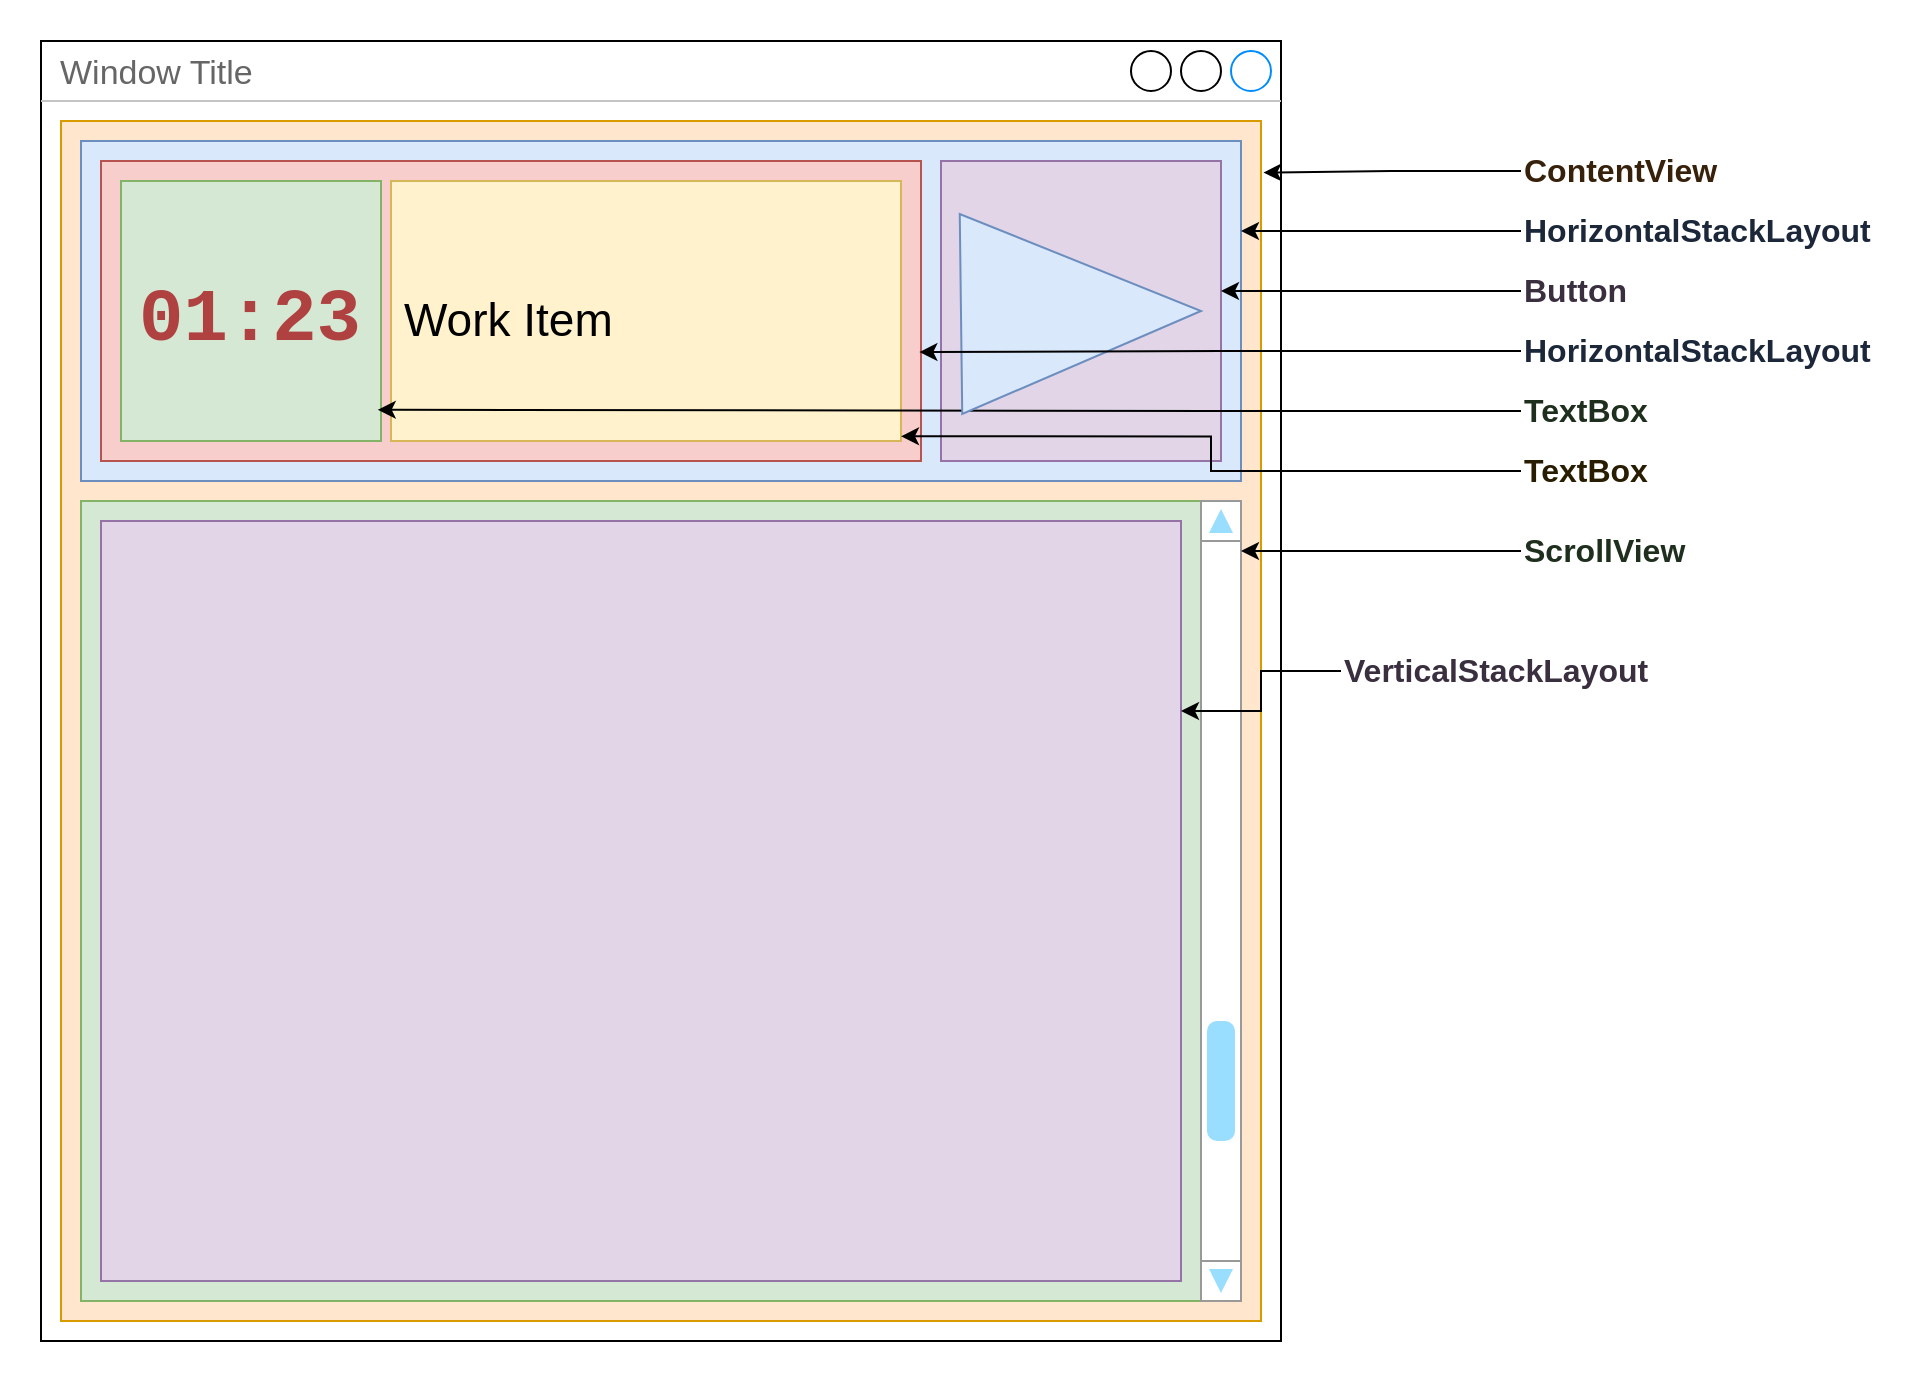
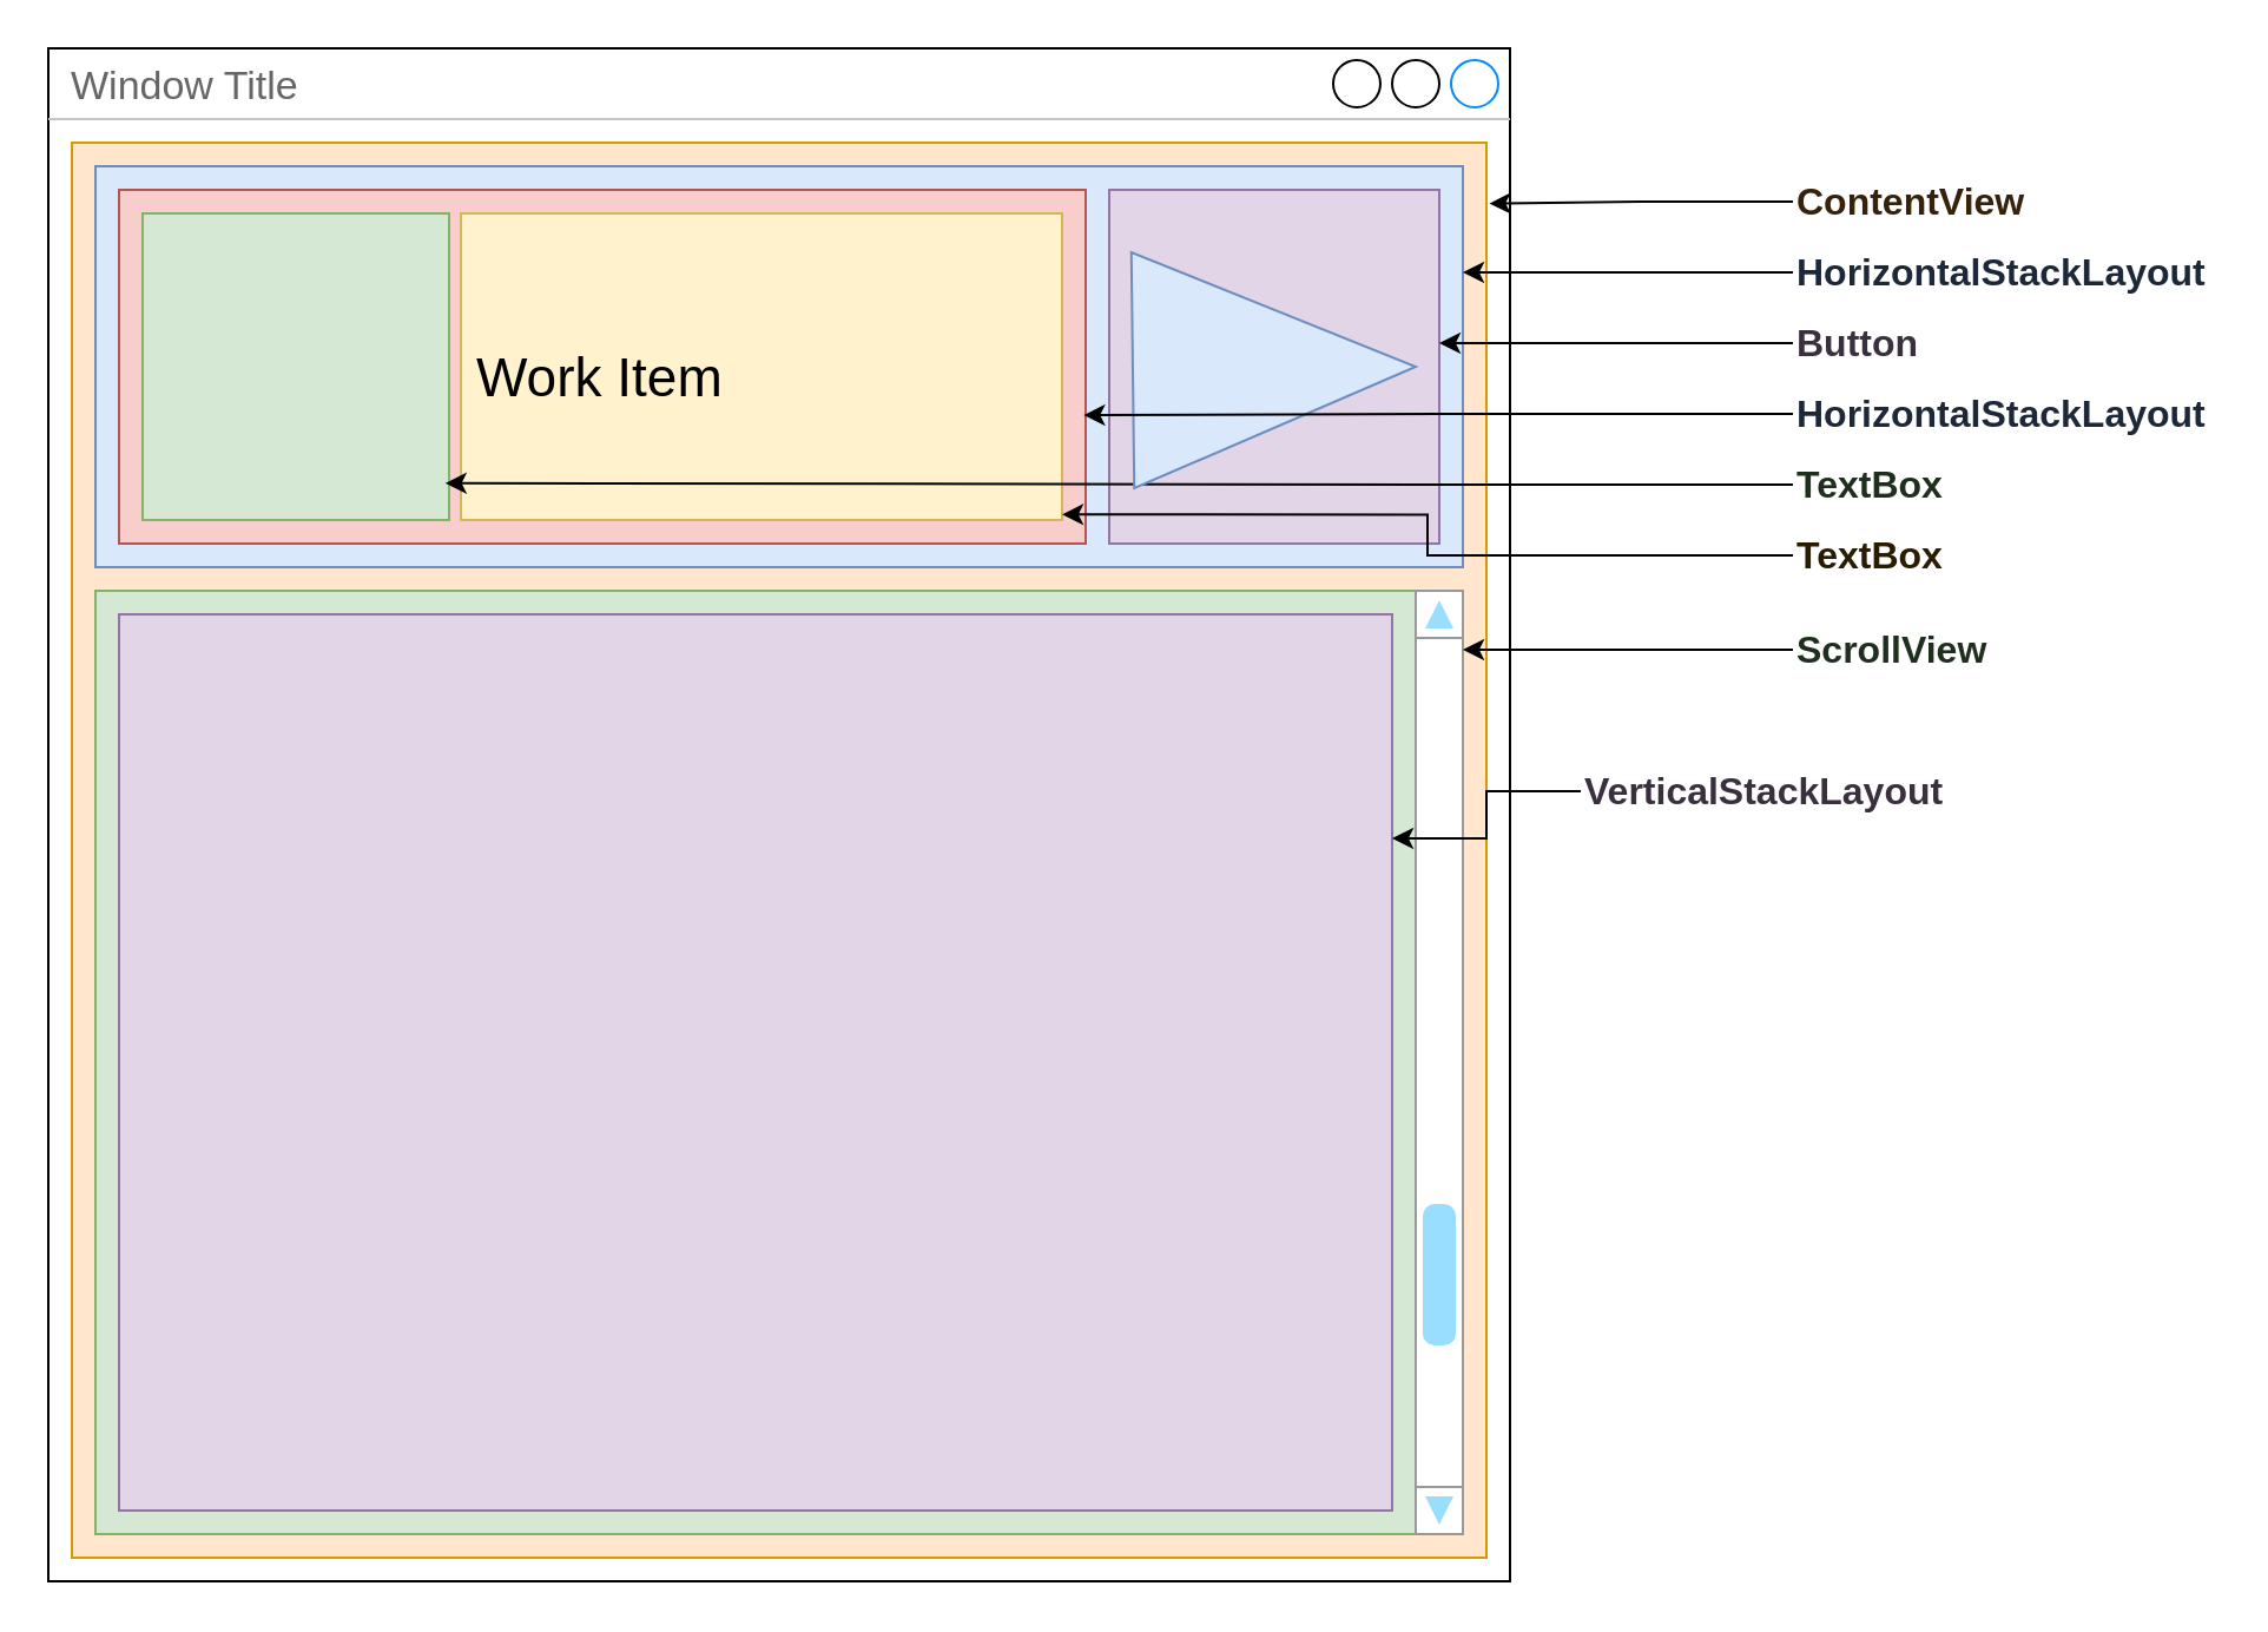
  <mxCell id="0" />
  <mxCell id="1" parent="0" />
  <mxCell id="2" value="Window Title" style="strokeWidth=1;shadow=0;dashed=0;align=center;html=1;shape=mxgraph.mockup.containers.window;align=left;verticalAlign=top;spacingLeft=8;strokeColor2=#008cff;strokeColor3=#c4c4c4;fontColor=#666666;mainText=;fontSize=17;labelBackgroundColor=none;whiteSpace=wrap;" vertex="1" parent="1"><mxGeometry x="20" y="20" width="620" height="650" as="geometry" /></mxCell>
  <mxCell id="3" value="" style="rounded=0;whiteSpace=wrap;html=1;fillColor=#ffe6cc;strokeColor=#d79b00;" vertex="1" parent="1"><mxGeometry x="30" y="60" width="600" height="600" as="geometry" /></mxCell>
  <mxCell id="4" value="" style="rounded=0;whiteSpace=wrap;html=1;fillColor=#dae8fc;strokeColor=#6c8ebf;" vertex="1" parent="1"><mxGeometry x="40" y="70" width="580" height="170" as="geometry" /></mxCell>
  <mxCell id="5" value="" style="rounded=0;whiteSpace=wrap;html=1;fillColor=#d5e8d4;strokeColor=#82b366;" vertex="1" parent="1"><mxGeometry x="40" y="250" width="580" height="400" as="geometry" /></mxCell>
  <mxCell id="6" value="" style="verticalLabelPosition=bottom;shadow=0;dashed=0;align=center;html=1;verticalAlign=top;strokeWidth=1;shape=mxgraph.mockup.navigation.scrollBar;strokeColor=#999999;barPos=20;fillColor2=#99ddff;strokeColor2=none;direction=north;" vertex="1" parent="1"><mxGeometry x="600" y="250" width="20" height="400" as="geometry" /></mxCell>
  <mxCell id="7" value="ContentView" style="text;strokeColor=none;align=left;fillColor=none;html=1;verticalAlign=middle;whiteSpace=wrap;rounded=0;fontSize=16;fontColor=#37210b;fontStyle=1" vertex="1" parent="1"><mxGeometry x="760" y="70" width="60" height="30" as="geometry" /></mxCell>
  <mxCell id="8" value="ScrollView" style="text;strokeColor=none;align=left;fillColor=none;html=1;verticalAlign=middle;whiteSpace=wrap;rounded=0;fontSize=16;fontColor=#1f2f1e;fontStyle=1" vertex="1" parent="1"><mxGeometry x="760" y="260" width="180" height="30" as="geometry" /></mxCell>
  <mxCell id="9" value="HorizontalStackLayout" style="text;strokeColor=none;align=left;fillColor=none;html=1;verticalAlign=middle;whiteSpace=wrap;rounded=0;fontSize=16;fontColor=#1c2839;fontStyle=1" vertex="1" parent="1"><mxGeometry x="760" y="100" width="180" height="30" as="geometry" /></mxCell>
  <mxCell id="10" style="edgeStyle=orthogonalEdgeStyle;rounded=0;orthogonalLoop=1;jettySize=auto;html=1;entryX=1.002;entryY=0.043;entryDx=0;entryDy=0;entryPerimeter=0;" edge="1" parent="1" source="7" target="3"><mxGeometry relative="1" as="geometry" /></mxCell>
  <mxCell id="11" style="edgeStyle=orthogonalEdgeStyle;rounded=0;orthogonalLoop=1;jettySize=auto;html=1;" edge="1" parent="1" source="9"><mxGeometry relative="1" as="geometry"><mxPoint x="620" y="115" as="targetPoint" /></mxGeometry></mxCell>
  <mxCell id="12" style="edgeStyle=orthogonalEdgeStyle;rounded=0;orthogonalLoop=1;jettySize=auto;html=1;" edge="1" parent="1" source="8"><mxGeometry relative="1" as="geometry"><mxPoint x="620" y="275" as="targetPoint" /></mxGeometry></mxCell>
  <mxCell id="13" value="" style="rounded=0;whiteSpace=wrap;html=1;fillColor=#e1d5e7;strokeColor=#9673a6;fontColor=#3a2f3f;" vertex="1" parent="1"><mxGeometry x="50" y="260" width="540" height="380" as="geometry" /></mxCell>
  <mxCell id="14" style="edgeStyle=orthogonalEdgeStyle;rounded=0;orthogonalLoop=1;jettySize=auto;html=1;entryX=1;entryY=0.25;entryDx=0;entryDy=0;" edge="1" parent="1" source="15" target="13"><mxGeometry relative="1" as="geometry" /></mxCell>
  <mxCell id="15" value="VerticalStackLayout" style="text;strokeColor=none;align=left;fillColor=none;html=1;verticalAlign=middle;whiteSpace=wrap;rounded=0;fontSize=16;fontColor=#3a2f3f;fontStyle=1" vertex="1" parent="1"><mxGeometry x="670" y="320" width="180" height="30" as="geometry" /></mxCell>
  <mxCell id="16" value="" style="rounded=0;whiteSpace=wrap;html=1;fillColor=#e1d5e7;strokeColor=#9673a6;" vertex="1" parent="1"><mxGeometry x="470" y="80" width="140" height="150" as="geometry" /></mxCell>
  <mxCell id="17" value="" style="rounded=0;whiteSpace=wrap;html=1;fillColor=#f8cecc;strokeColor=#b85450;" vertex="1" parent="1"><mxGeometry x="50" y="80" width="410" height="150" as="geometry" /></mxCell>
  <mxCell id="18" value="Button" style="text;strokeColor=none;align=left;fillColor=none;html=1;verticalAlign=middle;whiteSpace=wrap;rounded=0;fontSize=16;fontColor=#3a2f3f;fontStyle=1" vertex="1" parent="1"><mxGeometry x="760" y="130" width="180" height="30" as="geometry" /></mxCell>
  <mxCell id="19" style="edgeStyle=orthogonalEdgeStyle;rounded=0;orthogonalLoop=1;jettySize=auto;html=1;" edge="1" parent="1" source="18"><mxGeometry relative="1" as="geometry"><mxPoint x="610" y="145" as="targetPoint" /></mxGeometry></mxCell>
  <mxCell id="20" value="HorizontalStackLayout" style="text;strokeColor=none;align=left;fillColor=none;html=1;verticalAlign=middle;whiteSpace=wrap;rounded=0;fontSize=16;fontColor=#1c2839;fontStyle=1" vertex="1" parent="1"><mxGeometry x="760" y="160" width="180" height="30" as="geometry" /></mxCell>
  <mxCell id="21" value="" style="rounded=0;whiteSpace=wrap;html=1;fillColor=#d5e8d4;strokeColor=#82b366;" vertex="1" parent="1"><mxGeometry x="60" y="90" width="130" height="130" as="geometry" /></mxCell>
  <mxCell id="22" value="" style="rounded=0;whiteSpace=wrap;html=1;fillColor=#fff2cc;strokeColor=#d6b656;" vertex="1" parent="1"><mxGeometry x="195" y="90" width="255" height="130" as="geometry" /></mxCell>
  <mxCell id="23" value="TextBox" style="text;strokeColor=none;align=left;fillColor=none;html=1;verticalAlign=middle;whiteSpace=wrap;rounded=0;fontSize=16;fontColor=#1f2f1e;fontStyle=1" vertex="1" parent="1"><mxGeometry x="760" y="190" width="180" height="30" as="geometry" /></mxCell>
  <mxCell id="24" style="edgeStyle=orthogonalEdgeStyle;rounded=0;orthogonalLoop=1;jettySize=auto;html=1;entryX=-0.026;entryY=0.88;entryDx=0;entryDy=0;entryPerimeter=0;" edge="1" parent="1" source="23" target="22"><mxGeometry relative="1" as="geometry" /></mxCell>
  <mxCell id="25" value="TextBox" style="text;strokeColor=none;align=left;fillColor=none;html=1;verticalAlign=middle;whiteSpace=wrap;rounded=0;fontSize=16;fontColor=#281d00;fontStyle=1" vertex="1" parent="1"><mxGeometry x="760" y="220" width="180" height="30" as="geometry" /></mxCell>
  <mxCell id="26" style="edgeStyle=orthogonalEdgeStyle;rounded=0;orthogonalLoop=1;jettySize=auto;html=1;entryX=1;entryY=0.982;entryDx=0;entryDy=0;entryPerimeter=0;" edge="1" parent="1" source="25" target="22"><mxGeometry relative="1" as="geometry" /></mxCell>
- <mxCell id="27" value="01:23" style="text;strokeColor=none;align=center;fillColor=none;html=1;verticalAlign=middle;whiteSpace=wrap;rounded=0;fontFamily=Courier New;fontSize=37;fontStyle=1;fontColor=#af4141;" vertex="1" parent="1"><mxGeometry x="60" y="130" width="130" height="60" as="geometry" /></mxCell>
  <mxCell id="28" value="Work Item" style="text;strokeColor=none;align=left;fillColor=none;html=1;verticalAlign=middle;whiteSpace=wrap;rounded=0;fontSize=23;" vertex="1" parent="1"><mxGeometry x="200" y="140" width="240" height="40" as="geometry" /></mxCell>
  <mxCell id="29" value="" style="shape=mxgraph.arrows2.wedgeArrow;html=1;bendable=0;startWidth=50;fillColor=#dae8fc;defaultFillColor=invert;defaultGradientColor=invert;rounded=0;fontColor=#FFADFF;strokeColor=#6c8ebf;" edge="1" parent="1"><mxGeometry width="100" height="100" relative="1" as="geometry"><mxPoint x="480" y="156.5" as="sourcePoint" /><mxPoint x="600" y="155" as="targetPoint" /></mxGeometry></mxCell>
  <mxCell id="30" style="edgeStyle=orthogonalEdgeStyle;rounded=0;orthogonalLoop=1;jettySize=auto;html=1;entryX=0.998;entryY=0.637;entryDx=0;entryDy=0;entryPerimeter=0;" edge="1" parent="1" source="20" target="17"><mxGeometry relative="1" as="geometry" /></mxCell>
